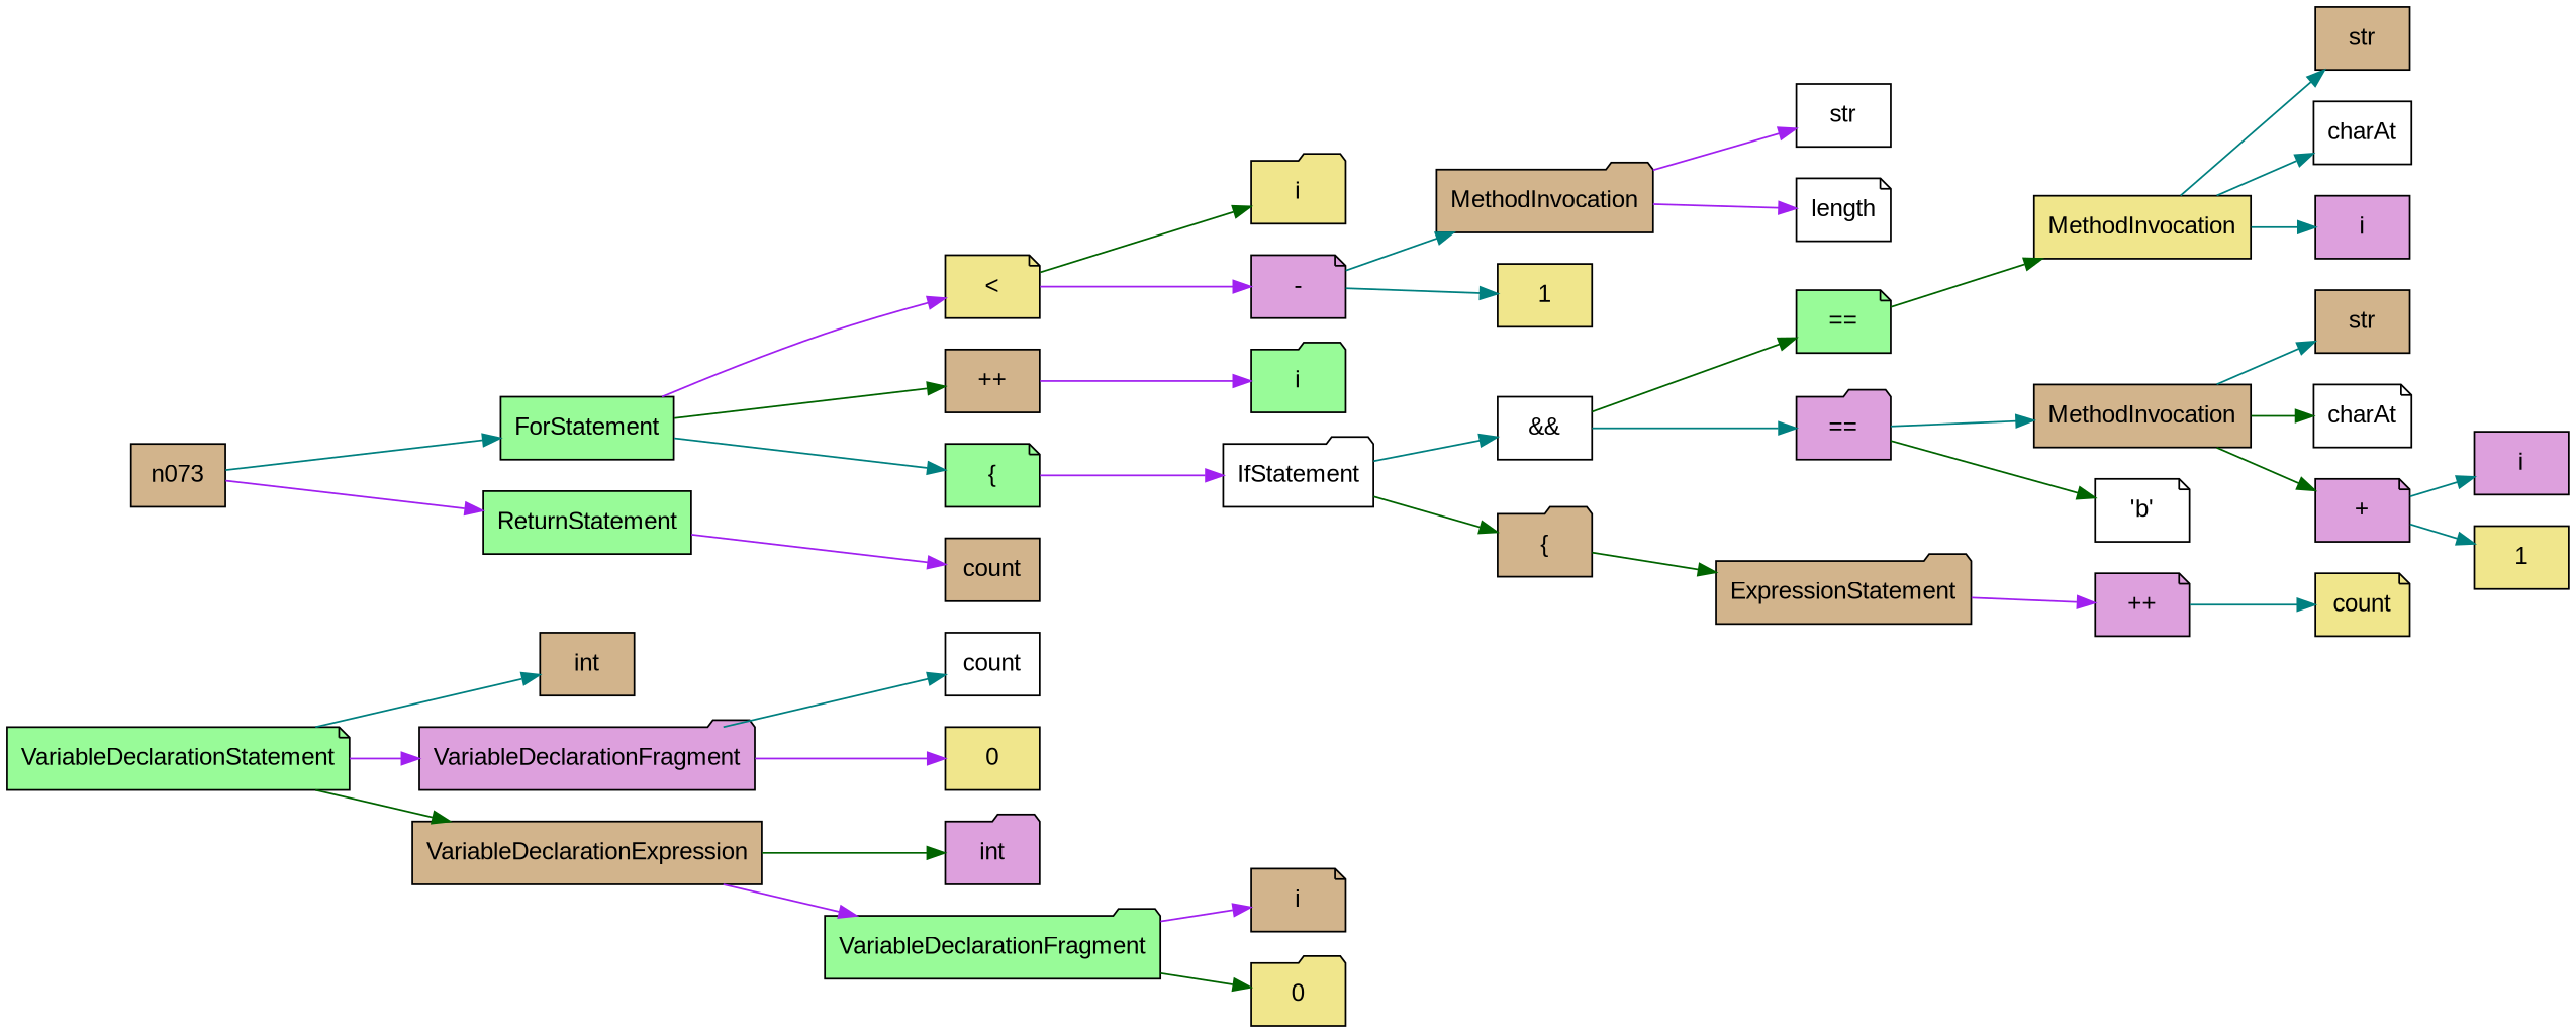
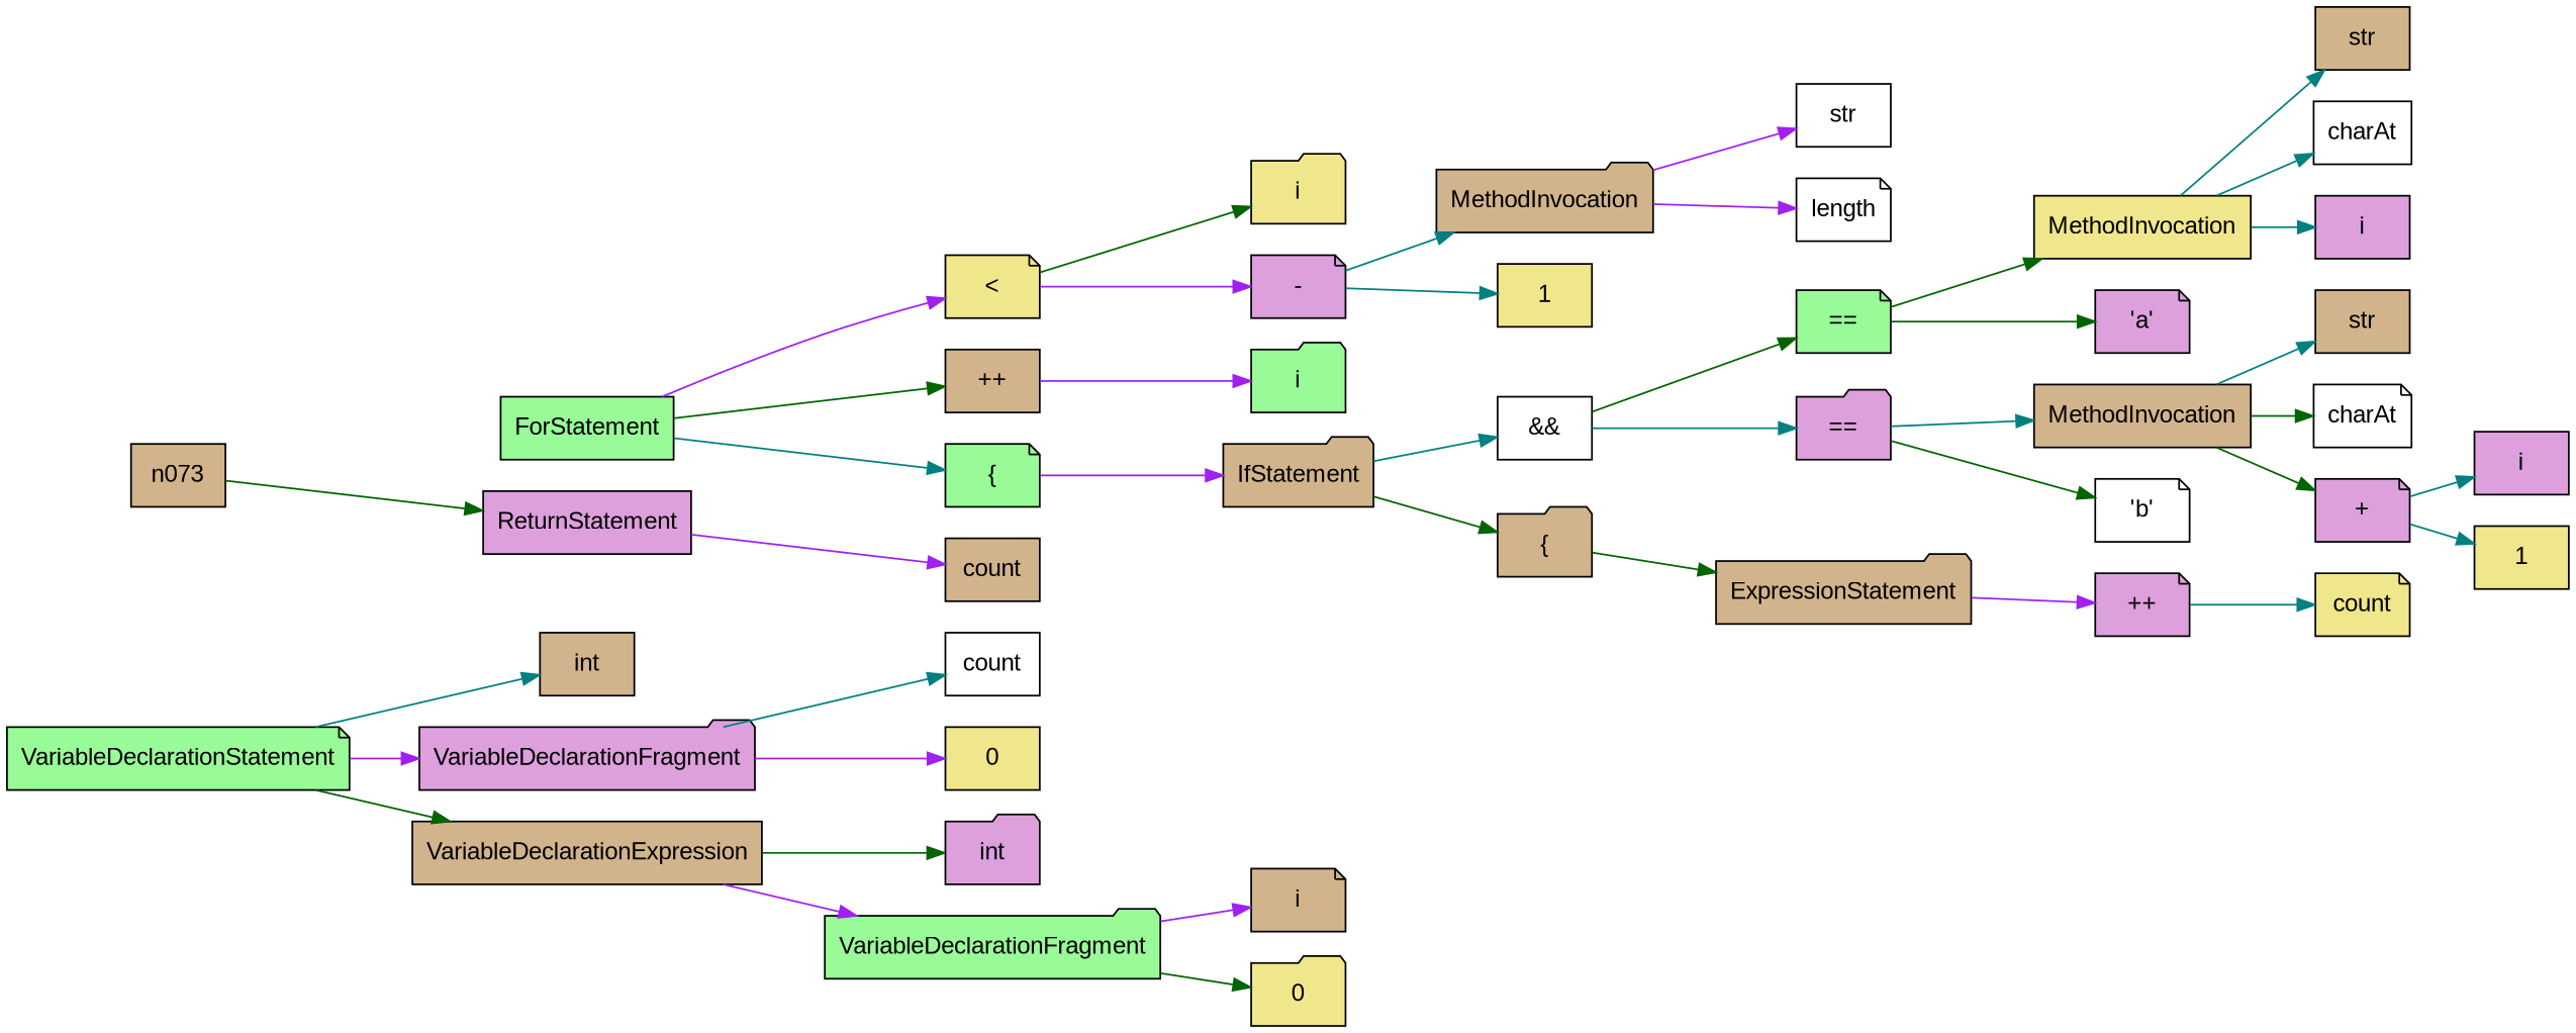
  digraph {
    fontname="Liberation Sans"
    rankdir=LR
    node [fillcolor=tan fontname="Liberation Sans" shape=box style=filled]
    edge [color=teal fontname="Liberation Sans"]
    n1 [fillcolor=palegreen label=VariableDeclarationStatement shape=note]
    n2 [label=int]
    n3 [fillcolor=plum label=VariableDeclarationFragment shape=folder]
    n4 [label=VariableDeclarationExpression]
    n5 [fillcolor=white label=count]
    n6 [fillcolor=khaki label=0]
    n7 [fillcolor=palegreen label=ForStatement]
    n8 [fillcolor=khaki label="<" shape=note]
    n9 [label="++"]
    n10 [fillcolor=palegreen label="{" shape=note]
    n11 [fillcolor=plum label=int shape=folder]
    n12 [fillcolor=palegreen label=VariableDeclarationFragment shape=folder]
    n13 [fillcolor=khaki label=i shape=folder]
    n14 [fillcolor=plum label="-" shape=note]
    n15 [fillcolor=palegreen label=i shape=folder]
-   n16 [fillcolor=white label=IfStatement shape=folder]
+   n16 [label=IfStatement shape=folder]
    n17 [label=i shape=note]
    n18 [fillcolor=khaki label=0 shape=folder]
    n19 [label=MethodInvocation shape=folder]
    n20 [fillcolor=khaki label=1]
    n21 [fillcolor=white label=str]
    n22 [fillcolor=white label=length shape=note]
    n23 [fillcolor=white label="&&"]
    n24 [label="{" shape=folder]
    n25 [fillcolor=palegreen label="==" shape=note]
    n26 [fillcolor=plum label="==" shape=folder]
    n27 [label=ExpressionStatement shape=folder]
    n28 [fillcolor=khaki label=MethodInvocation]
+   n29 [fillcolor=plum label="'a'" shape=note]
    n30 [label=MethodInvocation]
    n31 [fillcolor=white label="'b'" shape=note]
    n32 [label=str]
    n33 [fillcolor=white label=charAt]
    n34 [fillcolor=plum label=i]
    n35 [label=str]
    n36 [fillcolor=white label=charAt shape=note]
    n37 [fillcolor=plum label="+" shape=note]
    n38 [fillcolor=plum label=i]
    n39 [fillcolor=khaki label=1]
    n40 [fillcolor=plum label="++" shape=note]
    n41 [fillcolor=khaki label=count shape=note]
-   n42 [fillcolor=palegreen label=ReturnStatement]
+   n42 [fillcolor=plum label=ReturnStatement]
    n43 [label=count]
    n44 [label=n073]
    n1 -> n2
    n1 -> n3 [color=purple]
    n1 -> n4 [color=darkgreen]
    n3 -> n5
    n3 -> n6 [color=purple]
    n4 -> n11 [color=darkgreen]
    n4 -> n12 [color=purple]
    n7 -> n8 [color=purple]
    n7 -> n9 [color=darkgreen]
    n7 -> n10
    n8 -> n13 [color=darkgreen]
    n8 -> n14 [color=purple]
    n9 -> n15 [color=purple]
    n10 -> n16 [color=purple]
    n12 -> n17 [color=purple]
    n12 -> n18 [color=darkgreen]
    n14 -> n19
    n14 -> n20
    n16 -> n23
    n16 -> n24 [color=darkgreen]
    n19 -> n21 [color=purple]
    n19 -> n22 [color=purple]
    n23 -> n25 [color=darkgreen]
    n23 -> n26
    n24 -> n27 [color=darkgreen]
    n25 -> n28 [color=darkgreen]
+   n25 -> n29 [color=darkgreen]
    n26 -> n30
    n26 -> n31 [color=darkgreen]
    n27 -> n40 [color=purple]
    n28 -> n32
    n28 -> n33
    n28 -> n34
    n30 -> n35
    n30 -> n36 [color=darkgreen]
    n30 -> n37 [color=darkgreen]
    n37 -> n38
    n37 -> n39
    n40 -> n41
    n42 -> n43 [color=purple]
-   n44 -> n7
-   n44 -> n42 [color=purple]
+   n44 -> n42 [color=darkgreen]
  }
